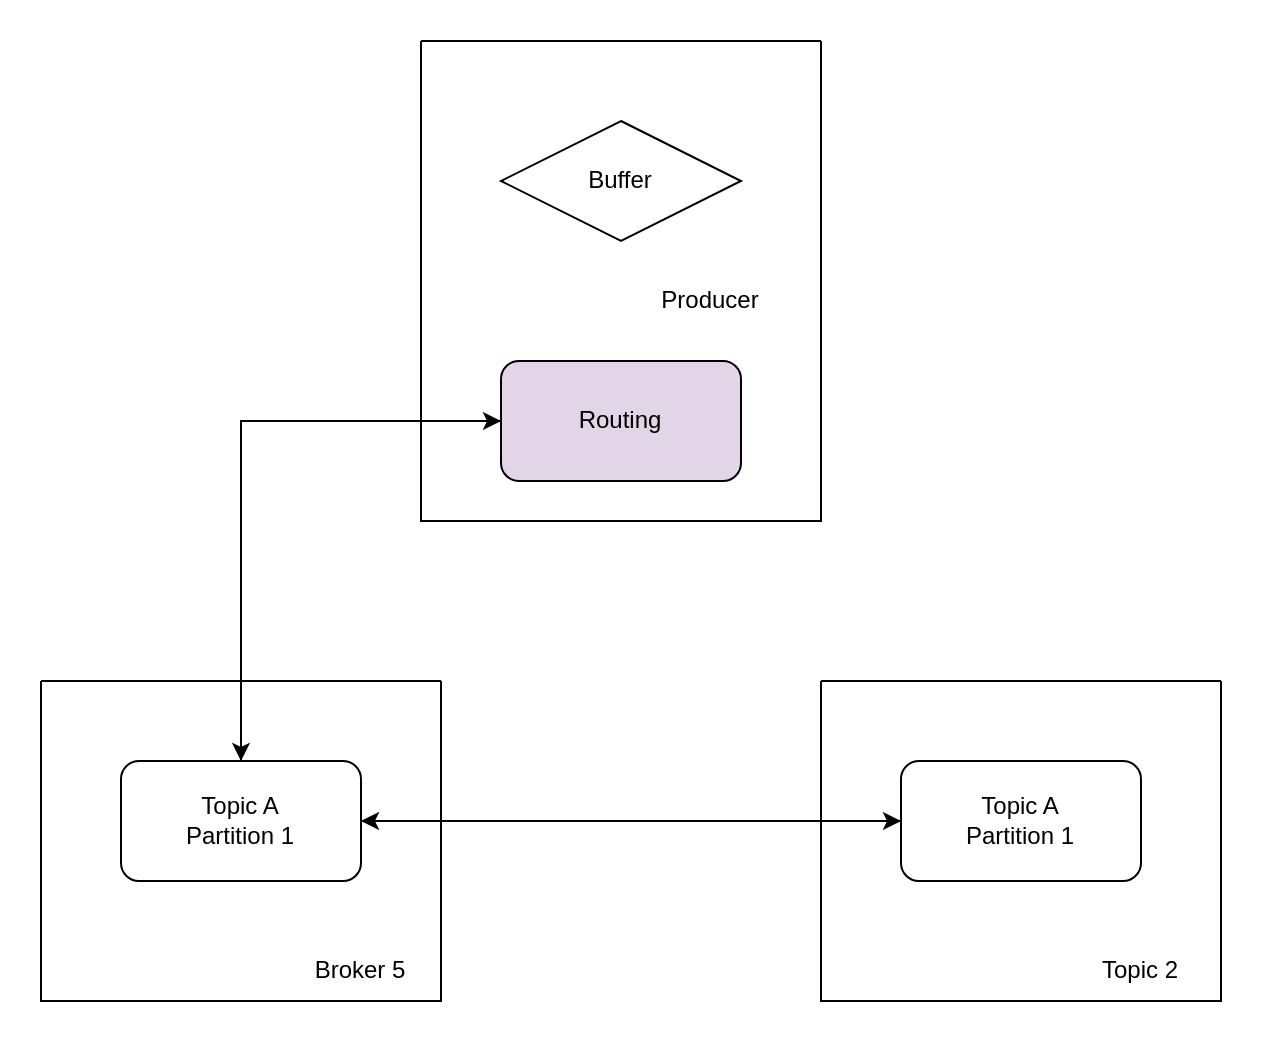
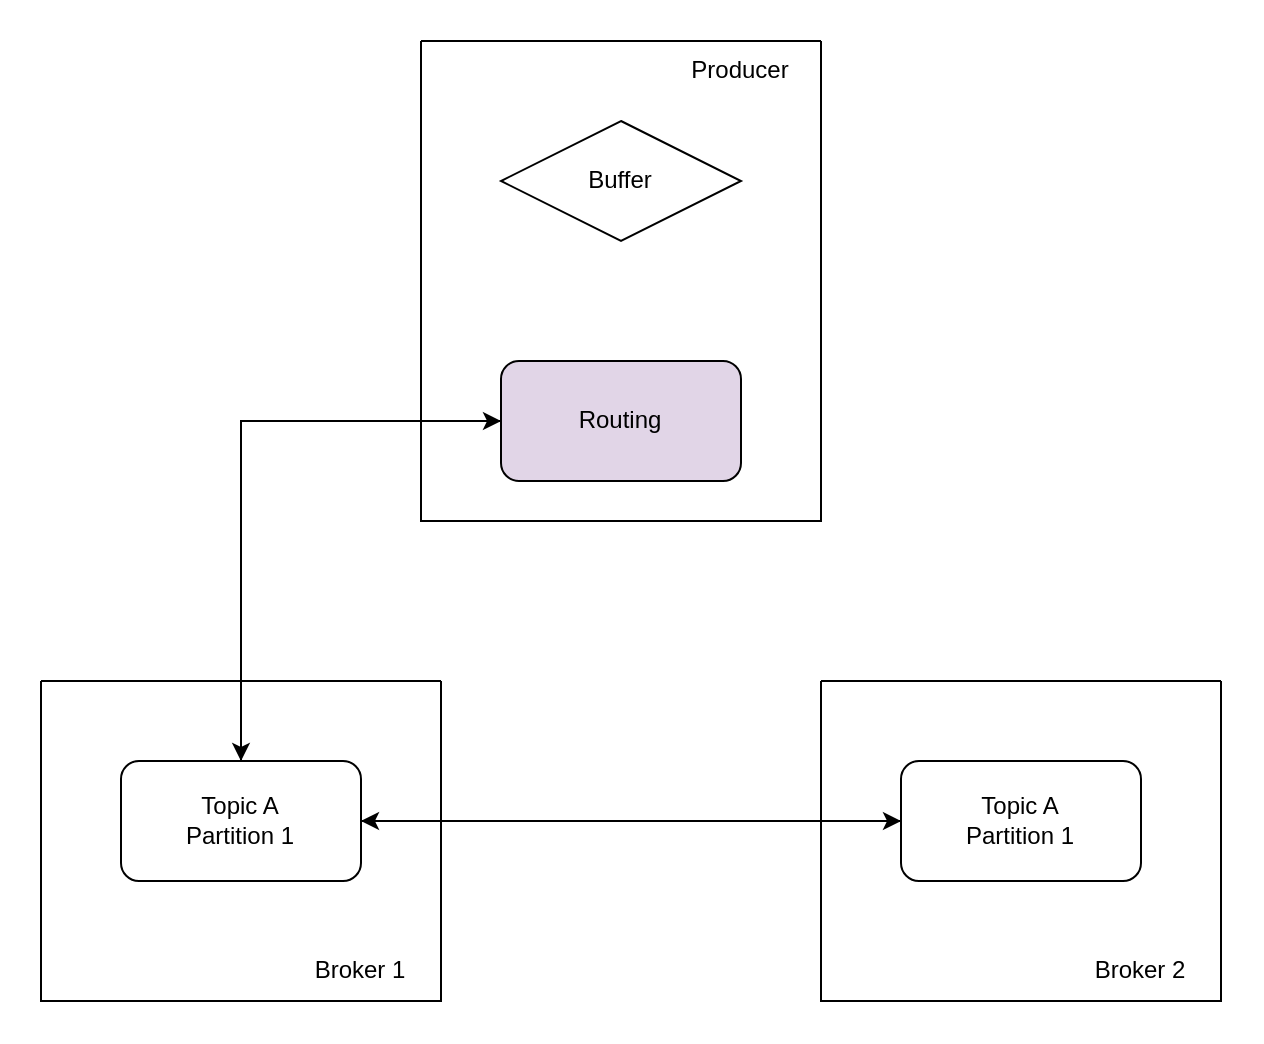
  <mxCell id="0" />
  <mxCell id="1" parent="0" />
  <mxCell id="2" value="" style="swimlane;startSize=0;" parent="1" vertex="1"><mxGeometry x="210" y="20" width="200" height="240" as="geometry" /></mxCell>
  <mxCell id="3" value="Buffer" style="rhombus;whiteSpace=wrap;html=1;" parent="2" vertex="1"><mxGeometry x="40" y="40" width="120" height="60" as="geometry" /></mxCell>
  <mxCell id="4" value="Routing" style="rounded=1;whiteSpace=wrap;html=1;fillColor=#e1d5e7;" parent="2" vertex="1"><mxGeometry x="40" y="160" width="120" height="60" as="geometry" /></mxCell>
- <mxCell id="5" value="Producer" style="text;html=1;align=center;verticalAlign=middle;whiteSpace=wrap;rounded=0;" parent="2" vertex="1"><mxGeometry x="105" y="115" width="80" height="30" as="geometry" /></mxCell>
+ <mxCell id="5" value="Producer" style="text;html=1;align=center;verticalAlign=middle;whiteSpace=wrap;rounded=0;" parent="2" vertex="1"><mxGeometry x="120" width="80" height="30" as="geometry" /></mxCell>
  <mxCell id="6" value="" style="swimlane;startSize=0;" vertex="1" parent="1"><mxGeometry x="410" y="340" width="200" height="160" as="geometry" /></mxCell>
  <mxCell id="7" value="Topic A&lt;br&gt;Partition 1" style="rounded=1;whiteSpace=wrap;html=1;" vertex="1" parent="6"><mxGeometry x="40" y="40" width="120" height="60" as="geometry" /></mxCell>
- <mxCell id="8" value="Topic 2" style="text;html=1;align=center;verticalAlign=middle;whiteSpace=wrap;rounded=0;" vertex="1" parent="6"><mxGeometry x="120" y="130" width="80" height="30" as="geometry" /></mxCell>
+ <mxCell id="8" value="Broker 2" style="text;html=1;align=center;verticalAlign=middle;whiteSpace=wrap;rounded=0;" vertex="1" parent="6"><mxGeometry x="120" y="130" width="80" height="30" as="geometry" /></mxCell>
  <mxCell id="9" value="" style="swimlane;startSize=0;" vertex="1" parent="1"><mxGeometry x="20" y="340" width="200" height="160" as="geometry" /></mxCell>
  <mxCell id="10" value="Topic A&lt;br&gt;Partition 1" style="rounded=1;whiteSpace=wrap;html=1;" vertex="1" parent="9"><mxGeometry x="40" y="40" width="120" height="60" as="geometry" /></mxCell>
- <mxCell id="11" value="Broker 5" style="text;html=1;align=center;verticalAlign=middle;whiteSpace=wrap;rounded=0;" vertex="1" parent="9"><mxGeometry x="120" y="130" width="80" height="30" as="geometry" /></mxCell>
+ <mxCell id="11" value="Broker 1" style="text;html=1;align=center;verticalAlign=middle;whiteSpace=wrap;rounded=0;" vertex="1" parent="9"><mxGeometry x="120" y="130" width="80" height="30" as="geometry" /></mxCell>
  <mxCell id="12" style="edgeStyle=orthogonalEdgeStyle;rounded=0;orthogonalLoop=1;jettySize=auto;html=1;exitX=0;exitY=0.5;exitDx=0;exitDy=0;" edge="1" parent="1" source="4" target="10"><mxGeometry relative="1" as="geometry" /></mxCell>
  <mxCell id="13" style="edgeStyle=orthogonalEdgeStyle;rounded=0;orthogonalLoop=1;jettySize=auto;html=1;exitX=0.5;exitY=0;exitDx=0;exitDy=0;entryX=0;entryY=0.5;entryDx=0;entryDy=0;" edge="1" parent="1" source="10" target="4"><mxGeometry relative="1" as="geometry" /></mxCell>
  <mxCell id="14" style="edgeStyle=orthogonalEdgeStyle;rounded=0;orthogonalLoop=1;jettySize=auto;html=1;exitX=1;exitY=0.5;exitDx=0;exitDy=0;entryX=0;entryY=0.5;entryDx=0;entryDy=0;" edge="1" parent="1" source="10" target="7"><mxGeometry relative="1" as="geometry" /></mxCell>
  <mxCell id="15" style="edgeStyle=orthogonalEdgeStyle;rounded=0;orthogonalLoop=1;jettySize=auto;html=1;exitX=0;exitY=0.5;exitDx=0;exitDy=0;" edge="1" parent="1" source="7" target="10"><mxGeometry relative="1" as="geometry" /></mxCell>
